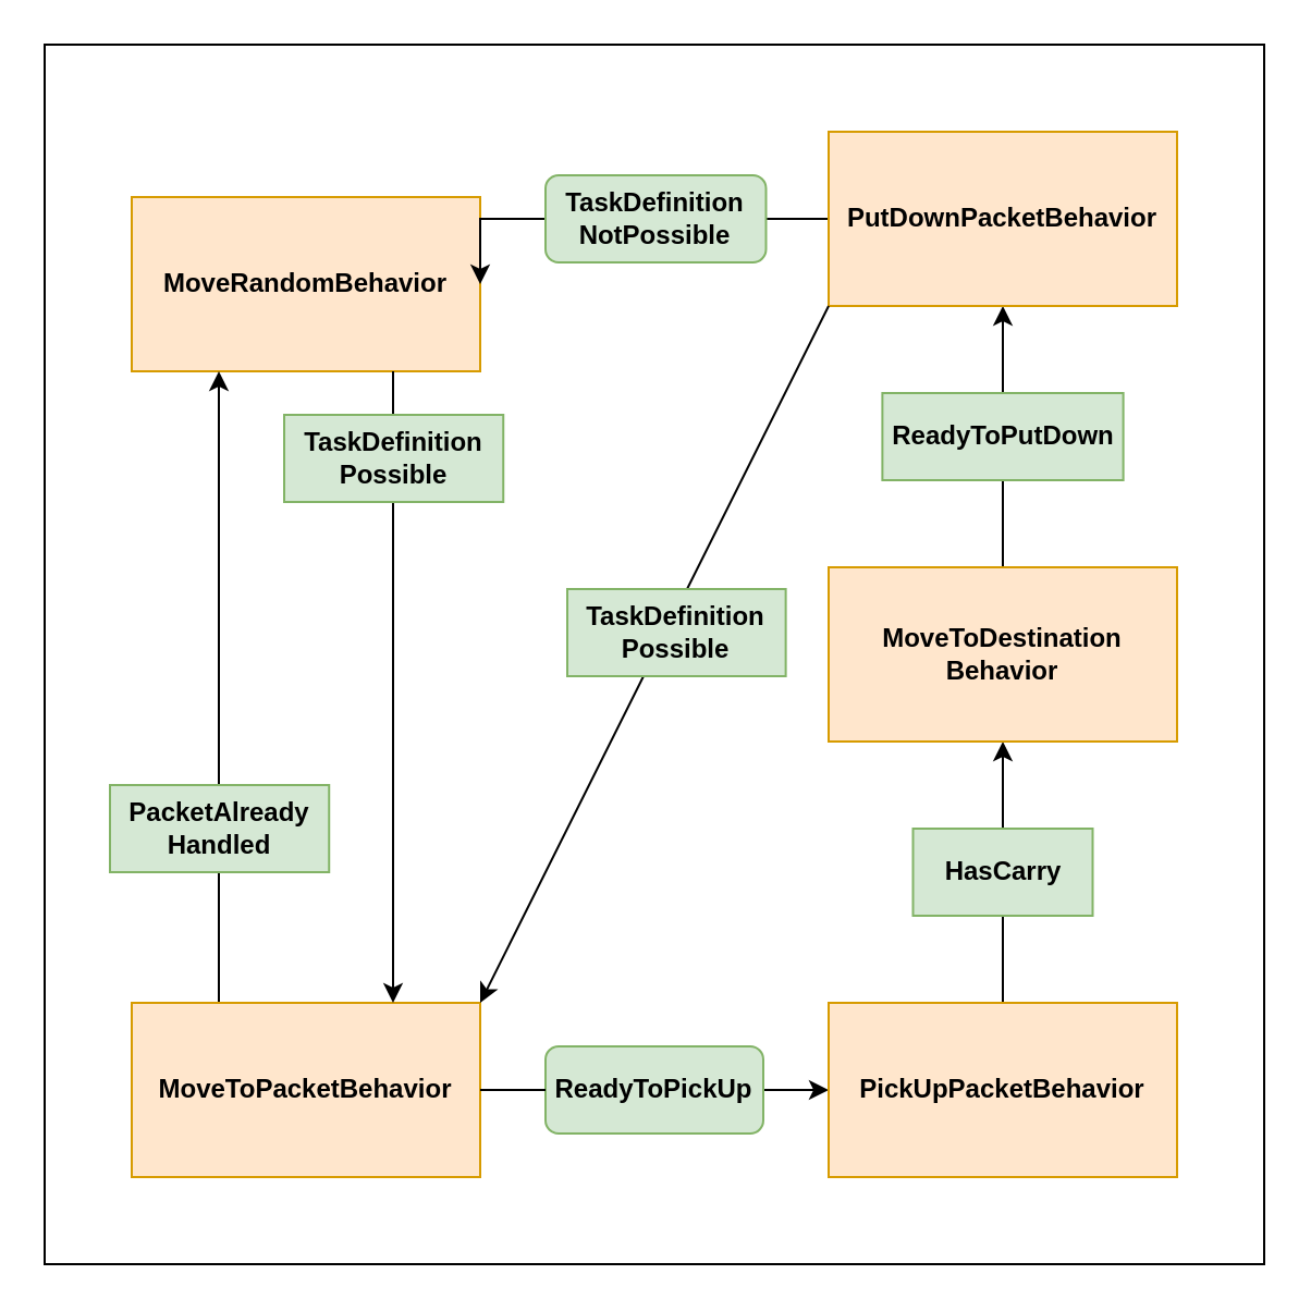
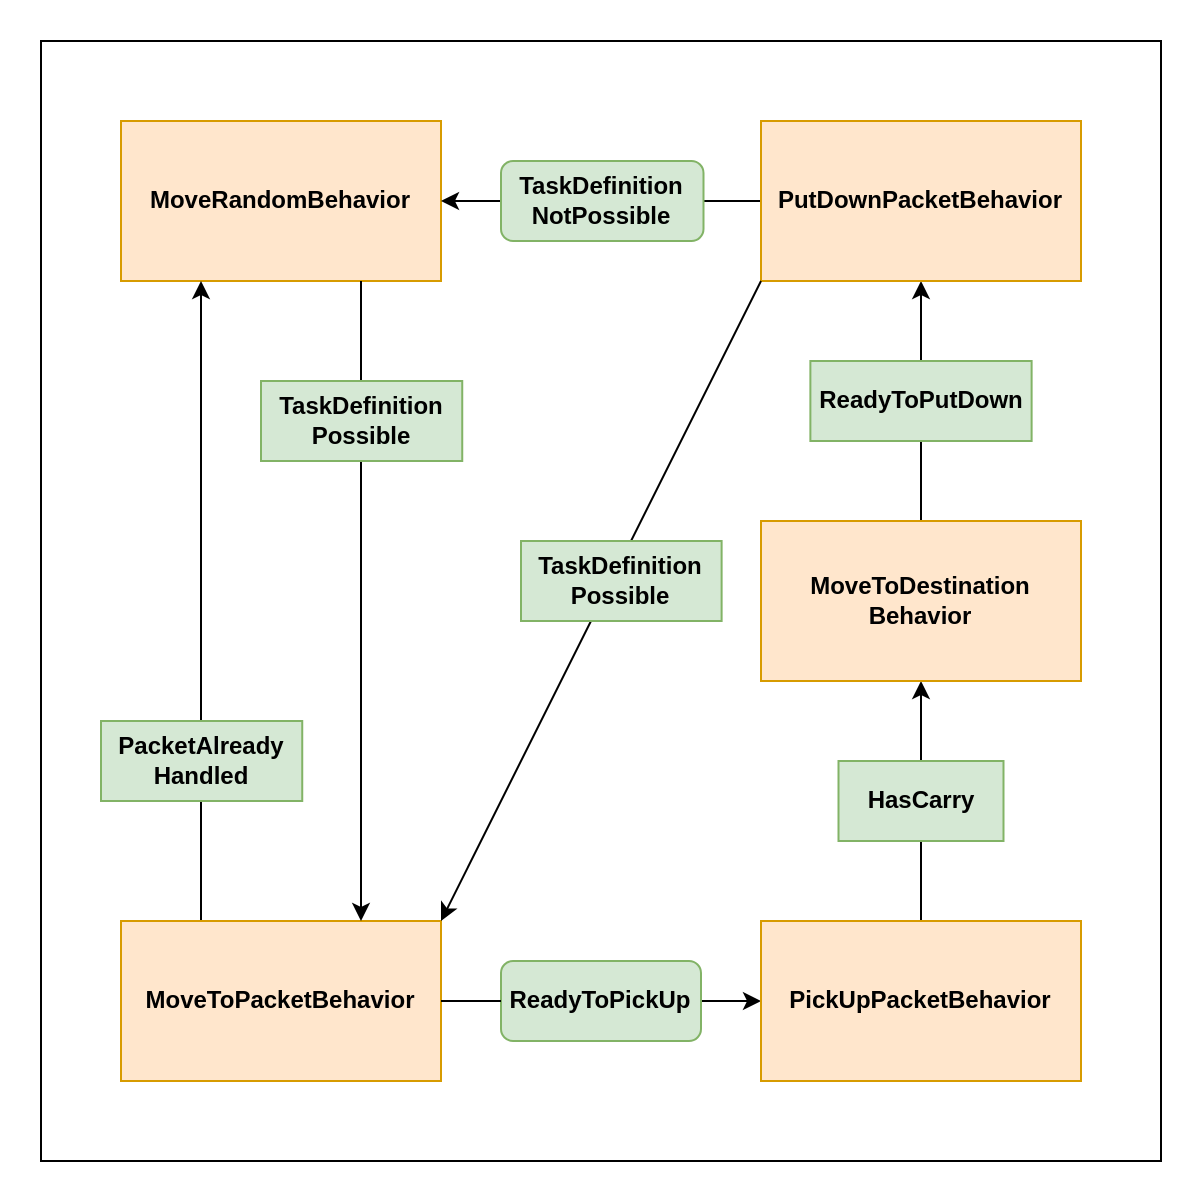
  <mxCell id="0" />
  <mxCell id="1" parent="0" />
  <mxCell id="2" value="" style="rounded=0;whiteSpace=wrap;html=1;fontSize=12;" parent="1" vertex="1"><mxGeometry width="560" height="560" as="geometry" x="20" y="20" /></mxCell>
- <mxCell id="3" value="&lt;font style=&quot;font-size: 12px&quot;&gt;&lt;b&gt;MoveRandomBehavior&lt;/b&gt;&lt;/font&gt;" style="rounded=0;whiteSpace=wrap;html=1;fillColor=#ffe6cc;strokeColor=#d79b00;" parent="1" vertex="1"><mxGeometry x="60" y="90" width="160" height="80" as="geometry" /></mxCell>
+ <mxCell id="3" value="&lt;font style=&quot;font-size: 12px&quot;&gt;&lt;b&gt;MoveRandomBehavior&lt;/b&gt;&lt;/font&gt;" style="rounded=0;whiteSpace=wrap;html=1;fillColor=#ffe6cc;strokeColor=#d79b00;" parent="1" vertex="1"><mxGeometry x="60" y="60" width="160" height="80" as="geometry" /></mxCell>
  <mxCell id="4" style="edgeStyle=orthogonalEdgeStyle;rounded=0;orthogonalLoop=1;jettySize=auto;html=1;exitX=1;exitY=0.5;exitDx=0;exitDy=0;entryX=0;entryY=0.5;entryDx=0;entryDy=0;fontSize=12;startArrow=none;" parent="1" source="13" target="8" edge="1"><mxGeometry relative="1" as="geometry" /></mxCell>
  <mxCell id="5" style="edgeStyle=orthogonalEdgeStyle;rounded=0;orthogonalLoop=1;jettySize=auto;html=1;exitX=0.25;exitY=0;exitDx=0;exitDy=0;entryX=0.25;entryY=1;entryDx=0;entryDy=0;" edge="1" parent="1" source="6" target="3"><mxGeometry relative="1" as="geometry" /></mxCell>
  <mxCell id="6" value="&lt;div&gt;&lt;b&gt;MoveToPacketBehavior&lt;/b&gt;&lt;/div&gt;" style="rounded=0;whiteSpace=wrap;html=1;fillColor=#ffe6cc;strokeColor=#d79b00;" parent="1" vertex="1"><mxGeometry x="60" y="460" width="160" height="80" as="geometry" /></mxCell>
  <mxCell id="7" style="edgeStyle=orthogonalEdgeStyle;rounded=0;orthogonalLoop=1;jettySize=auto;html=1;exitX=0.5;exitY=0;exitDx=0;exitDy=0;entryX=0.5;entryY=1;entryDx=0;entryDy=0;fontSize=12;" parent="1" source="8" target="10" edge="1"><mxGeometry relative="1" as="geometry" /></mxCell>
  <mxCell id="8" value="&lt;div&gt;&lt;b&gt;PickUpPacketBehavior&lt;/b&gt;&lt;/div&gt;" style="rounded=0;whiteSpace=wrap;html=1;fillColor=#ffe6cc;strokeColor=#d79b00;" parent="1" vertex="1"><mxGeometry x="380" y="460" width="160" height="80" as="geometry" /></mxCell>
  <mxCell id="9" style="edgeStyle=orthogonalEdgeStyle;rounded=0;orthogonalLoop=1;jettySize=auto;html=1;exitX=0.5;exitY=0;exitDx=0;exitDy=0;entryX=0.5;entryY=1;entryDx=0;entryDy=0;fontSize=12;" parent="1" source="10" target="12" edge="1"><mxGeometry relative="1" as="geometry" /></mxCell>
  <mxCell id="10" value="&lt;div&gt;&lt;b&gt;MoveToDestination&lt;/b&gt;&lt;/div&gt;&lt;div&gt;&lt;b&gt;Behavior&lt;/b&gt;&lt;/div&gt;" style="rounded=0;whiteSpace=wrap;html=1;fillColor=#ffe6cc;strokeColor=#d79b00;" parent="1" vertex="1"><mxGeometry x="380" y="260" width="160" height="80" as="geometry" /></mxCell>
  <mxCell id="11" style="edgeStyle=orthogonalEdgeStyle;rounded=0;orthogonalLoop=1;jettySize=auto;html=1;exitX=0;exitY=0.5;exitDx=0;exitDy=0;entryX=1;entryY=0.5;entryDx=0;entryDy=0;fontSize=12;" parent="1" source="12" target="3" edge="1"><mxGeometry relative="1" as="geometry"><Array as="points"><mxPoint x="300" y="100" /><mxPoint x="300" y="100" /></Array></mxGeometry></mxCell>
  <mxCell id="12" value="&lt;div&gt;&lt;b&gt;PutDownPacketBehavior&lt;/b&gt;&lt;/div&gt;" style="rounded=0;whiteSpace=wrap;html=1;fillColor=#ffe6cc;strokeColor=#d79b00;" parent="1" vertex="1"><mxGeometry x="380" y="60" width="160" height="80" as="geometry" /></mxCell>
  <mxCell id="13" value="&lt;b&gt;ReadyToPickUp&lt;/b&gt;" style="whiteSpace=wrap;html=1;fontSize=12;fillColor=#d5e8d4;strokeColor=#82b366;rounded=1;" parent="1" vertex="1"><mxGeometry x="250" y="480" width="100" height="40" as="geometry" /></mxCell>
  <mxCell id="14" value="" style="edgeStyle=orthogonalEdgeStyle;rounded=0;orthogonalLoop=1;jettySize=auto;html=1;exitX=1;exitY=0.5;exitDx=0;exitDy=0;entryX=0;entryY=0.5;entryDx=0;entryDy=0;fontSize=12;endArrow=none;" parent="1" source="6" target="13" edge="1"><mxGeometry relative="1" as="geometry"><mxPoint x="220" y="500" as="sourcePoint" /><mxPoint x="380" y="500" as="targetPoint" /></mxGeometry></mxCell>
  <mxCell id="15" value="&lt;b&gt;HasCarry&lt;/b&gt;" style="rounded=0;whiteSpace=wrap;html=1;fontSize=12;fillColor=#d5e8d4;strokeColor=#82b366;" parent="1" vertex="1"><mxGeometry x="418.75" y="380" width="82.5" height="40" as="geometry" /></mxCell>
  <mxCell id="16" value="&lt;b&gt;ReadyToPutDown&lt;/b&gt;" style="rounded=0;whiteSpace=wrap;html=1;fontSize=12;fillColor=#d5e8d4;strokeColor=#82b366;" parent="1" vertex="1"><mxGeometry x="404.69" y="180" width="110.62" height="40" as="geometry" /></mxCell>
  <mxCell id="17" value="" style="endArrow=classic;html=1;rounded=0;fontSize=12;exitX=0;exitY=1;exitDx=0;exitDy=0;entryX=1;entryY=0;entryDx=0;entryDy=0;" parent="1" source="12" target="6" edge="1"><mxGeometry width="50" height="50" relative="1" as="geometry"><mxPoint x="310" y="310" as="sourcePoint" /><mxPoint x="140" y="260" as="targetPoint" /></mxGeometry></mxCell>
  <mxCell id="18" value="" style="endArrow=classic;html=1;rounded=0;fontSize=12;exitX=0.75;exitY=1;exitDx=0;exitDy=0;entryX=0.75;entryY=0;entryDx=0;entryDy=0;" parent="1" source="3" target="6" edge="1"><mxGeometry width="50" height="50" relative="1" as="geometry"><mxPoint x="310" y="310" as="sourcePoint" /><mxPoint x="140" y="260" as="targetPoint" /></mxGeometry></mxCell>
  <mxCell id="19" value="&lt;div&gt;TaskDefinition&lt;/div&gt;&lt;div&gt;NotPossible&lt;br&gt;&lt;/div&gt;" style="whiteSpace=wrap;html=1;fontSize=12;fillColor=#d5e8d4;strokeColor=#82b366;fontStyle=1;rounded=1;" parent="1" vertex="1"><mxGeometry x="250" y="80" width="101.25" height="40" as="geometry" /></mxCell>
  <mxCell id="20" value="&lt;div&gt;&lt;b&gt;TaskDefinition&lt;/b&gt;&lt;/div&gt;&lt;div&gt;&lt;b&gt;Possible&lt;/b&gt;&lt;/div&gt;" style="rounded=0;whiteSpace=wrap;html=1;fontSize=12;fillColor=#d5e8d4;strokeColor=#82b366;" parent="1" vertex="1"><mxGeometry x="130" y="190" width="100.62" height="40" as="geometry" /></mxCell>
  <mxCell id="21" value="&lt;div&gt;&lt;b&gt;TaskDefinition&lt;/b&gt;&lt;/div&gt;&lt;div&gt;&lt;b&gt;Possible&lt;/b&gt;&lt;/div&gt;" style="rounded=0;whiteSpace=wrap;html=1;fontSize=12;fillColor=#d5e8d4;strokeColor=#82b366;" vertex="1" parent="1"><mxGeometry x="260" y="270" width="100.31" height="40" as="geometry" /></mxCell>
  <mxCell id="22" value="&lt;div&gt;&lt;b&gt;PacketAlready&lt;/b&gt;&lt;/div&gt;&lt;div&gt;&lt;b&gt;Handled&lt;/b&gt;&lt;/div&gt;" style="rounded=0;whiteSpace=wrap;html=1;fontSize=12;fillColor=#d5e8d4;strokeColor=#82b366;" vertex="1" parent="1"><mxGeometry x="50" y="360" width="100.62" height="40" as="geometry" /></mxCell>
